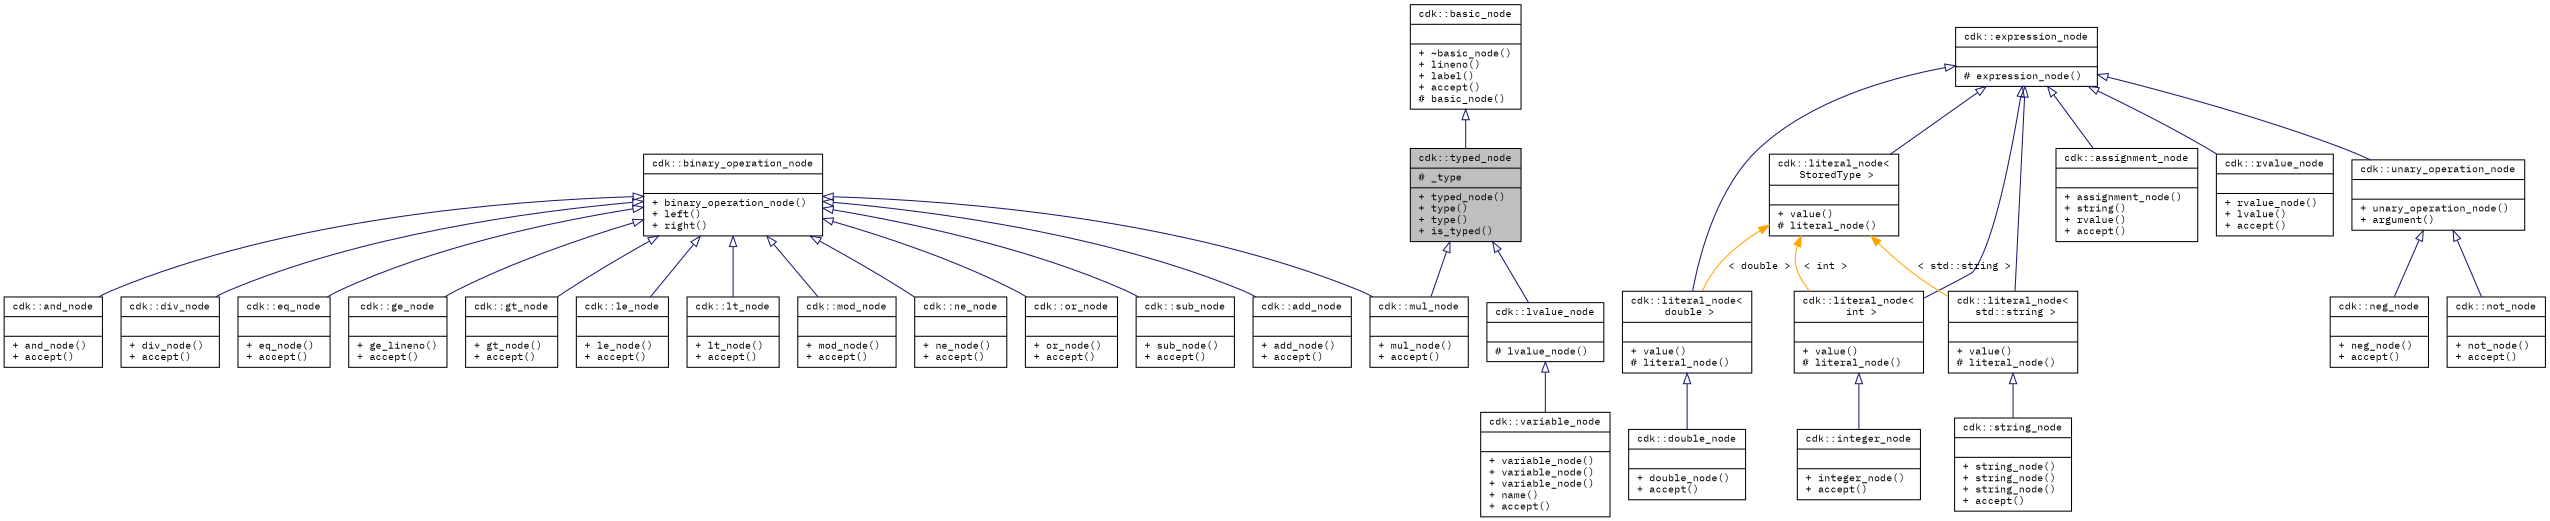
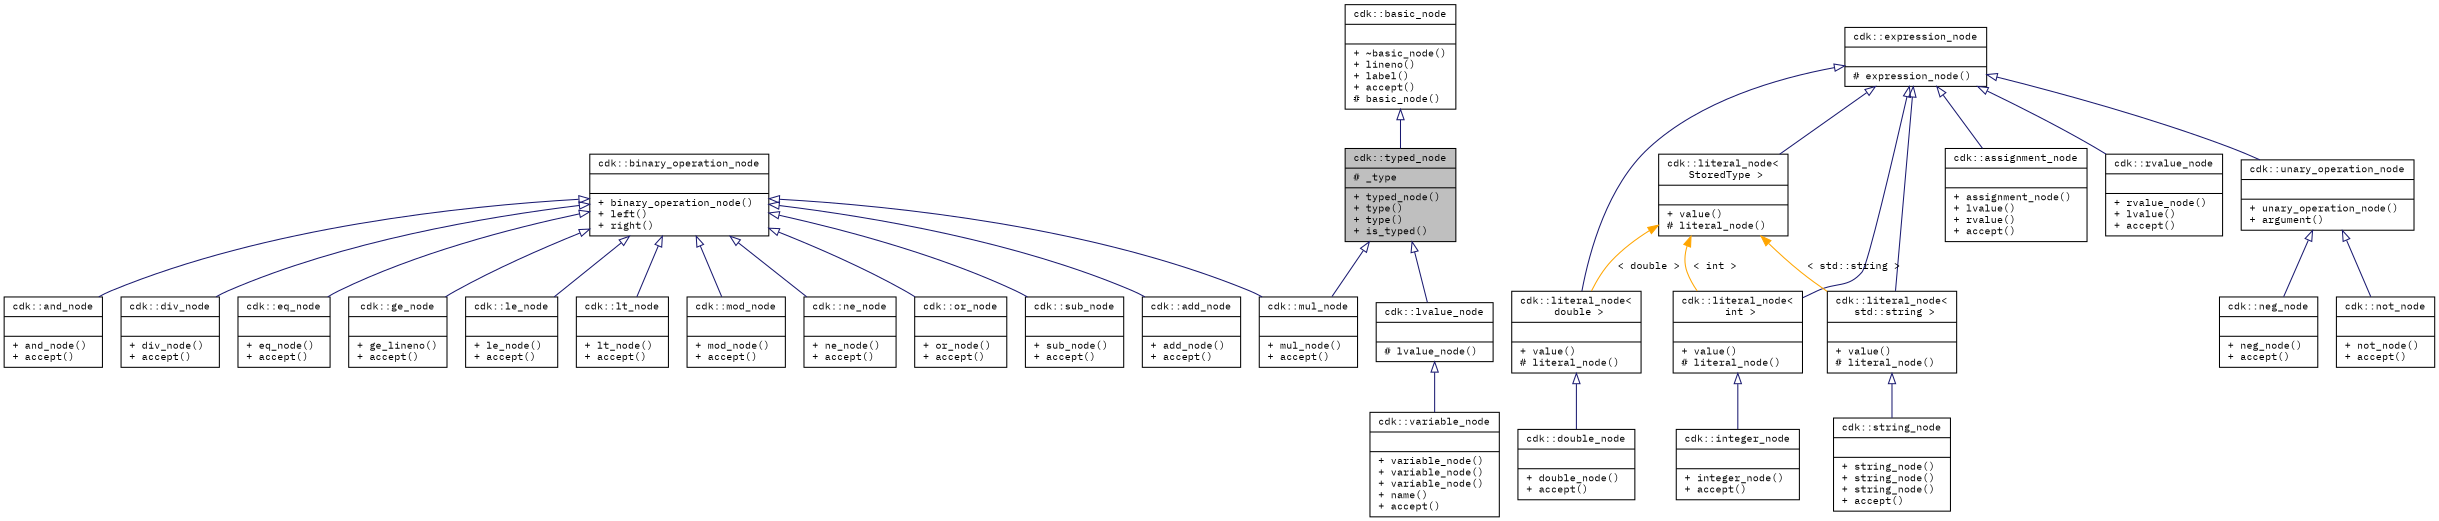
  digraph {
    fontname="IBM Plex Mono"
    node [color=black fillcolor=white fontname="IBM Plex Mono" fontsize=10 shape=record style=filled]
    edge [arrowtail=onormal color=midnightblue dir=back fontname="IBM Plex Mono" fontsize=10 labelfontname=Helvetica labelfontsize=10 style=solid]
    n1 [fillcolor=grey75 fontcolor=black height=0.2 label="{cdk::typed_node\n|# _type\l|+ typed_node()\l+ type()\l+ type()\l+ is_typed()\l}" width=0.4]
    n2 [height=0.2 label="{cdk::lvalue_node\n||# lvalue_node()\l}" width=0.4]
    n3 [height=0.2 label="{cdk::mul_node\n||+ mul_node()\l+ accept()\l}" width=0.4]
    n4 [height=0.2 label="{cdk::expression_node\n||# expression_node()\l}" width=0.4]
    n5 [height=0.2 label="{cdk::literal_node\<\l double \>\n||+ value()\l# literal_node()\l}" width=0.4]
    n6 [height=0.2 label="{cdk::literal_node\<\l std::string \>\n||+ value()\l# literal_node()\l}" width=0.4]
    n7 [height=0.2 label="{cdk::literal_node\<\l int \>\n||+ value()\l# literal_node()\l}" width=0.4]
-   n8 [height=0.2 label="{cdk::assignment_node\n||+ assignment_node()\l+ string()\l+ rvalue()\l+ accept()\l}" width=0.4]
+   n8 [height=0.2 label="{cdk::assignment_node\n||+ assignment_node()\l+ lvalue()\l+ rvalue()\l+ accept()\l}" width=0.4]
    n9 [height=0.2 label="{cdk::literal_node\<\l StoredType \>\n||+ value()\l# literal_node()\l}" width=0.4]
    n10 [height=0.2 label="{cdk::rvalue_node\n||+ rvalue_node()\l+ lvalue()\l+ accept()\l}" width=0.4]
    n11 [height=0.2 label="{cdk::unary_operation_node\n||+ unary_operation_node()\l+ argument()\l}" width=0.4]
    n12 [height=0.2 label="{cdk::variable_node\n||+ variable_node()\l+ variable_node()\l+ variable_node()\l+ name()\l+ accept()\l}" width=0.4]
    n13 [height=0.2 label="{cdk::basic_node\n||+ ~basic_node()\l+ lineno()\l+ label()\l+ accept()\l# basic_node()\l}" width=0.4]
    n14 [height=0.2 label="{cdk::double_node\n||+ double_node()\l+ accept()\l}" width=0.4]
    n15 [height=0.2 label="{cdk::string_node\n||+ string_node()\l+ string_node()\l+ string_node()\l+ accept()\l}" width=0.4]
    n16 [height=0.2 label="{cdk::integer_node\n||+ integer_node()\l+ accept()\l}" width=0.4]
    n17 [height=0.2 label="{cdk::binary_operation_node\n||+ binary_operation_node()\l+ left()\l+ right()\l}" width=0.4]
    n18 [height=0.2 label="{cdk::add_node\n||+ add_node()\l+ accept()\l}" width=0.4]
    n19 [height=0.2 label="{cdk::and_node\n||+ and_node()\l+ accept()\l}" width=0.4]
    n20 [height=0.2 label="{cdk::div_node\n||+ div_node()\l+ accept()\l}" width=0.4]
    n21 [height=0.2 label="{cdk::eq_node\n||+ eq_node()\l+ accept()\l}" width=0.4]
    n22 [height=0.2 label="{cdk::ge_node\n||+ ge_lineno()\l+ accept()\l}" width=0.4]
-   n23 [height=0.2 label="{cdk::gt_node\n||+ gt_node()\l+ accept()\l}" width=0.4]
    n24 [height=0.2 label="{cdk::le_node\n||+ le_node()\l+ accept()\l}" width=0.4]
    n25 [height=0.2 label="{cdk::lt_node\n||+ lt_node()\l+ accept()\l}" width=0.4]
    n26 [height=0.2 label="{cdk::mod_node\n||+ mod_node()\l+ accept()\l}" width=0.4]
    n27 [height=0.2 label="{cdk::ne_node\n||+ ne_node()\l+ accept()\l}" width=0.4]
    n28 [height=0.2 label="{cdk::or_node\n||+ or_node()\l+ accept()\l}" width=0.4]
    n29 [height=0.2 label="{cdk::sub_node\n||+ sub_node()\l+ accept()\l}" width=0.4]
    n30 [height=0.2 label="{cdk::neg_node\n||+ neg_node()\l+ accept()\l}" width=0.4]
    n31 [height=0.2 label="{cdk::not_node\n||+ not_node()\l+ accept()\l}" width=0.4]
    n1 -> n2
    n1 -> n3
    n2 -> n12
    n4 -> n5
    n4 -> n6
    n4 -> n7
    n4 -> n8
    n4 -> n9
    n4 -> n10
    n4 -> n11
    n5 -> n14
    n6 -> n15
    n7 -> n16
    n9 -> n5 [color=orange label=" \< double \>" arrowtail=""]
    n9 -> n6 [color=orange label=" \< std::string \>" arrowtail=""]
    n9 -> n7 [color=orange label=" \< int \>" arrowtail=""]
    n11 -> n30
    n11 -> n31
    n13 -> n1
    n17 -> n3
    n17 -> n18
    n17 -> n19
    n17 -> n20
    n17 -> n21
    n17 -> n22
-   n17 -> n23
    n17 -> n24
    n17 -> n25
    n17 -> n26
    n17 -> n27
    n17 -> n28
    n17 -> n29
  }
